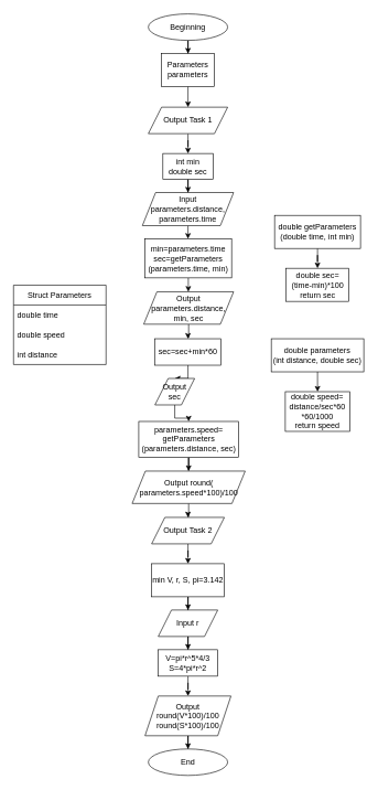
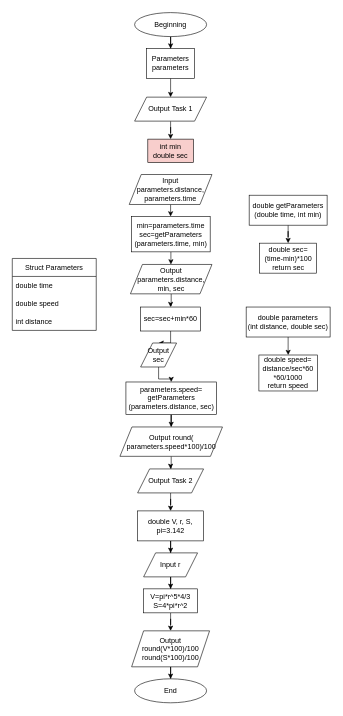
  <mxCell id="0" />
  <mxCell id="1" parent="0" />
  <mxCell id="2" value="" style="edgeStyle=orthogonalEdgeStyle;rounded=0;orthogonalLoop=1;jettySize=auto;html=1;" edge="1" parent="1" source="3" target="43"><mxGeometry relative="1" as="geometry" /></mxCell>
  <mxCell id="3" value="Beginning" style="ellipse;whiteSpace=wrap;html=1;" parent="1" vertex="1"><mxGeometry x="224" y="20" width="120" height="40" as="geometry" /></mxCell>
  <mxCell id="4" value="" style="edgeStyle=orthogonalEdgeStyle;rounded=0;orthogonalLoop=1;jettySize=auto;html=1;" parent="1" source="5" target="7" edge="1"><mxGeometry relative="1" as="geometry" /></mxCell>
  <mxCell id="5" value="Output Task 1" style="shape=parallelogram;perimeter=parallelogramPerimeter;whiteSpace=wrap;html=1;fixedSize=1;" parent="1" vertex="1"><mxGeometry x="224" y="161" width="120" height="40" as="geometry" /></mxCell>
- <mxCell id="6" value="" style="edgeStyle=orthogonalEdgeStyle;rounded=0;orthogonalLoop=1;jettySize=auto;html=1;" parent="1" source="7" target="9" edge="1"><mxGeometry relative="1" as="geometry" /></mxCell>
- <mxCell id="7" value="int min&lt;br&gt;double sec" style="rounded=0;whiteSpace=wrap;html=1;" parent="1" vertex="1"><mxGeometry x="246" y="231" width="76" height="39" as="geometry" /></mxCell>
+ <mxCell id="7" value="int min&lt;br&gt;double sec" style="rounded=0;whiteSpace=wrap;html=1;fillColor=#f8cecc;" parent="1" vertex="1"><mxGeometry x="246" y="231" width="76" height="39" as="geometry" /></mxCell>
  <mxCell id="8" value="" style="edgeStyle=orthogonalEdgeStyle;rounded=0;orthogonalLoop=1;jettySize=auto;html=1;" parent="1" source="9" target="11" edge="1"><mxGeometry relative="1" as="geometry" /></mxCell>
  <mxCell id="9" value="Input parameters.distance, &lt;br&gt;parameters.time" style="shape=parallelogram;perimeter=parallelogramPerimeter;whiteSpace=wrap;html=1;fixedSize=1;" parent="1" vertex="1"><mxGeometry x="215" y="290" width="138" height="50" as="geometry" /></mxCell>
  <mxCell id="10" value="" style="edgeStyle=orthogonalEdgeStyle;rounded=0;orthogonalLoop=1;jettySize=auto;html=1;" parent="1" source="11" target="13" edge="1"><mxGeometry relative="1" as="geometry"><Array as="points"><mxPoint x="285" y="430" /><mxPoint x="285" y="430" /></Array></mxGeometry></mxCell>
  <mxCell id="11" value="min=parameters.time&lt;br&gt;sec=getParameters&lt;br&gt;(parameters.time, min)" style="rounded=0;whiteSpace=wrap;html=1;" parent="1" vertex="1"><mxGeometry x="219" y="360" width="131" height="59" as="geometry" /></mxCell>
  <mxCell id="12" value="" style="edgeStyle=orthogonalEdgeStyle;rounded=0;orthogonalLoop=1;jettySize=auto;html=1;" parent="1" source="13" target="15" edge="1"><mxGeometry relative="1" as="geometry" /></mxCell>
  <mxCell id="13" value="Output parameters.distance, &lt;br&gt;min, sec" style="shape=parallelogram;perimeter=parallelogramPerimeter;whiteSpace=wrap;html=1;fixedSize=1;" parent="1" vertex="1"><mxGeometry x="217" y="440" width="136" height="49" as="geometry" /></mxCell>
  <mxCell id="14" value="" style="edgeStyle=orthogonalEdgeStyle;rounded=0;orthogonalLoop=1;jettySize=auto;html=1;" parent="1" source="15" target="17" edge="1"><mxGeometry relative="1" as="geometry" /></mxCell>
  <mxCell id="15" value="sec=sec+min*60" style="rounded=0;whiteSpace=wrap;html=1;" parent="1" vertex="1"><mxGeometry x="234" y="511" width="100" height="40" as="geometry" /></mxCell>
  <mxCell id="16" value="" style="edgeStyle=orthogonalEdgeStyle;rounded=0;orthogonalLoop=1;jettySize=auto;html=1;" parent="1" source="17" target="19" edge="1"><mxGeometry relative="1" as="geometry" /></mxCell>
  <mxCell id="17" value="Output sec" style="shape=parallelogram;perimeter=parallelogramPerimeter;whiteSpace=wrap;html=1;fixedSize=1;" parent="1" vertex="1"><mxGeometry x="234" y="571" width="60" height="40" as="geometry" /></mxCell>
  <mxCell id="18" value="" style="edgeStyle=orthogonalEdgeStyle;rounded=0;orthogonalLoop=1;jettySize=auto;html=1;" parent="1" source="19" target="21" edge="1"><mxGeometry relative="1" as="geometry" /></mxCell>
  <mxCell id="19" value="parameters.speed=&lt;br&gt;getParameters&lt;br&gt;(parameters.distance, sec)" style="rounded=0;whiteSpace=wrap;html=1;" parent="1" vertex="1"><mxGeometry x="209.5" y="636" width="151" height="54" as="geometry" /></mxCell>
  <mxCell id="20" value="" style="edgeStyle=orthogonalEdgeStyle;rounded=0;orthogonalLoop=1;jettySize=auto;html=1;" parent="1" source="21" target="23" edge="1"><mxGeometry relative="1" as="geometry" /></mxCell>
  <mxCell id="21" value="Output round(&lt;br&gt;parameters.speed*100)/100" style="shape=parallelogram;perimeter=parallelogramPerimeter;whiteSpace=wrap;html=1;fixedSize=1;" parent="1" vertex="1"><mxGeometry x="199.5" y="711" width="171" height="49" as="geometry" /></mxCell>
  <mxCell id="22" value="" style="edgeStyle=orthogonalEdgeStyle;rounded=0;orthogonalLoop=1;jettySize=auto;html=1;" parent="1" source="23" target="25" edge="1"><mxGeometry relative="1" as="geometry" /></mxCell>
  <mxCell id="23" value="Output Task 2" style="shape=parallelogram;perimeter=parallelogramPerimeter;whiteSpace=wrap;html=1;fixedSize=1;" parent="1" vertex="1"><mxGeometry x="229" y="781" width="110" height="40" as="geometry" /></mxCell>
  <mxCell id="24" value="" style="edgeStyle=orthogonalEdgeStyle;rounded=0;orthogonalLoop=1;jettySize=auto;html=1;" parent="1" source="25" target="27" edge="1"><mxGeometry relative="1" as="geometry" /></mxCell>
- <mxCell id="25" value="min V, r, S, pi=3.142" style="rounded=0;whiteSpace=wrap;html=1;" parent="1" vertex="1"><mxGeometry x="229" y="851" width="110" height="50" as="geometry" /></mxCell>
+ <mxCell id="25" value="double V, r, S, pi=3.142" style="rounded=0;whiteSpace=wrap;html=1;" parent="1" vertex="1"><mxGeometry x="229" y="851" width="110" height="50" as="geometry" /></mxCell>
  <mxCell id="26" value="" style="edgeStyle=orthogonalEdgeStyle;rounded=0;orthogonalLoop=1;jettySize=auto;html=1;" parent="1" source="27" target="29" edge="1"><mxGeometry relative="1" as="geometry" /></mxCell>
  <mxCell id="27" value="Input r" style="shape=parallelogram;perimeter=parallelogramPerimeter;whiteSpace=wrap;html=1;fixedSize=1;" parent="1" vertex="1"><mxGeometry x="239" y="921" width="90" height="40" as="geometry" /></mxCell>
  <mxCell id="28" value="" style="edgeStyle=orthogonalEdgeStyle;rounded=0;orthogonalLoop=1;jettySize=auto;html=1;" parent="1" source="29" target="31" edge="1"><mxGeometry relative="1" as="geometry" /></mxCell>
  <mxCell id="29" value="V=pi*r^5*4/3&lt;br&gt;S=4*pi*r^2" style="rounded=0;whiteSpace=wrap;html=1;" parent="1" vertex="1"><mxGeometry x="239" y="981" width="90" height="40" as="geometry" /></mxCell>
  <mxCell id="30" value="" style="edgeStyle=orthogonalEdgeStyle;rounded=0;orthogonalLoop=1;jettySize=auto;html=1;" parent="1" source="31" target="32" edge="1"><mxGeometry relative="1" as="geometry" /></mxCell>
  <mxCell id="31" value="Output round(V*100)/100&lt;br&gt;round(S*100)/100" style="shape=parallelogram;perimeter=parallelogramPerimeter;whiteSpace=wrap;html=1;fixedSize=1;" parent="1" vertex="1"><mxGeometry x="219" y="1051" width="130" height="60" as="geometry" /></mxCell>
  <mxCell id="32" value="End" style="ellipse;whiteSpace=wrap;html=1;" parent="1" vertex="1"><mxGeometry x="224" y="1131" width="120" height="40" as="geometry" /></mxCell>
  <mxCell id="33" value="Struct Parameters" style="swimlane;fontStyle=0;childLayout=stackLayout;horizontal=1;startSize=30;horizontalStack=0;resizeParent=1;resizeParentMax=0;resizeLast=0;collapsible=1;marginBottom=0;whiteSpace=wrap;html=1;" vertex="1" parent="1"><mxGeometry x="20" y="430" width="140" height="120" as="geometry" /></mxCell>
  <mxCell id="34" value="double time" style="text;strokeColor=none;fillColor=none;align=left;verticalAlign=middle;spacingLeft=4;spacingRight=4;overflow=hidden;points=[[0,0.5],[1,0.5]];portConstraint=eastwest;rotatable=0;whiteSpace=wrap;html=1;" vertex="1" parent="33"><mxGeometry y="30" width="140" height="30" as="geometry" /></mxCell>
  <mxCell id="35" value="double speed" style="text;strokeColor=none;fillColor=none;align=left;verticalAlign=middle;spacingLeft=4;spacingRight=4;overflow=hidden;points=[[0,0.5],[1,0.5]];portConstraint=eastwest;rotatable=0;whiteSpace=wrap;html=1;" vertex="1" parent="33"><mxGeometry y="60" width="140" height="30" as="geometry" /></mxCell>
  <mxCell id="36" value="int distance" style="text;strokeColor=none;fillColor=none;align=left;verticalAlign=middle;spacingLeft=4;spacingRight=4;overflow=hidden;points=[[0,0.5],[1,0.5]];portConstraint=eastwest;rotatable=0;whiteSpace=wrap;html=1;" vertex="1" parent="33"><mxGeometry y="90" width="140" height="30" as="geometry" /></mxCell>
  <mxCell id="37" value="" style="edgeStyle=orthogonalEdgeStyle;rounded=0;orthogonalLoop=1;jettySize=auto;html=1;" edge="1" parent="1" source="38" target="39"><mxGeometry relative="1" as="geometry" /></mxCell>
  <mxCell id="38" value="double getParameters&lt;br&gt;(double time, int min)" style="rounded=0;whiteSpace=wrap;html=1;" vertex="1" parent="1"><mxGeometry x="415" y="324.5" width="130" height="50" as="geometry" /></mxCell>
  <mxCell id="39" value="double sec=&lt;br&gt;(time-min)*100&lt;br&gt;return sec" style="rounded=0;whiteSpace=wrap;html=1;" vertex="1" parent="1"><mxGeometry x="432.5" y="404.5" width="95" height="50" as="geometry" /></mxCell>
  <mxCell id="40" value="" style="edgeStyle=orthogonalEdgeStyle;rounded=0;orthogonalLoop=1;jettySize=auto;html=1;" edge="1" parent="1" source="41" target="42"><mxGeometry relative="1" as="geometry" /></mxCell>
  <mxCell id="41" value="double parameters&lt;br&gt;(int distance, double sec)" style="rounded=0;whiteSpace=wrap;html=1;" vertex="1" parent="1"><mxGeometry x="410" y="511" width="140" height="50" as="geometry" /></mxCell>
  <mxCell id="42" value="double speed=&lt;br&gt;distance/sec*60&lt;br&gt;*60/1000&lt;br&gt;return speed" style="rounded=0;whiteSpace=wrap;html=1;" vertex="1" parent="1"><mxGeometry x="431.25" y="591" width="97.5" height="60" as="geometry" /></mxCell>
  <mxCell id="43" value="Parameters parameters" style="rounded=0;whiteSpace=wrap;html=1;" vertex="1" parent="1"><mxGeometry x="244" y="80" width="80" height="50" as="geometry" /></mxCell>
  <mxCell id="44" value="" style="edgeStyle=orthogonalEdgeStyle;rounded=0;orthogonalLoop=1;jettySize=auto;html=1;exitX=0.5;exitY=1;exitDx=0;exitDy=0;entryX=0.5;entryY=0;entryDx=0;entryDy=0;" edge="1" parent="1" source="43" target="5"><mxGeometry relative="1" as="geometry"><mxPoint x="294" y="211" as="sourcePoint" /><mxPoint x="294" y="241" as="targetPoint" /></mxGeometry></mxCell>
